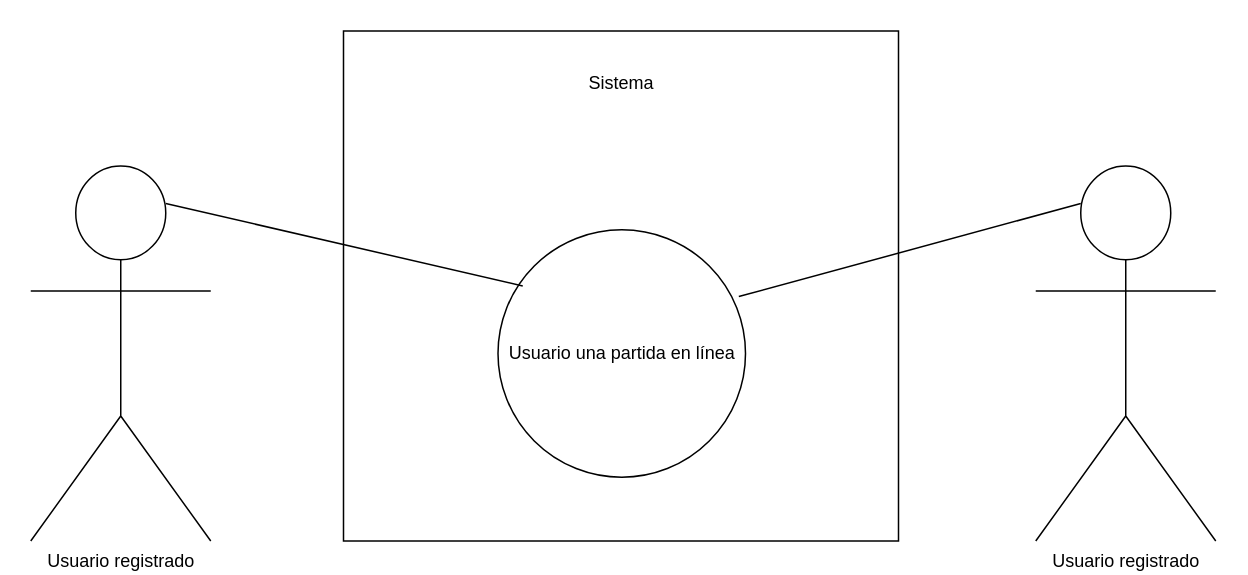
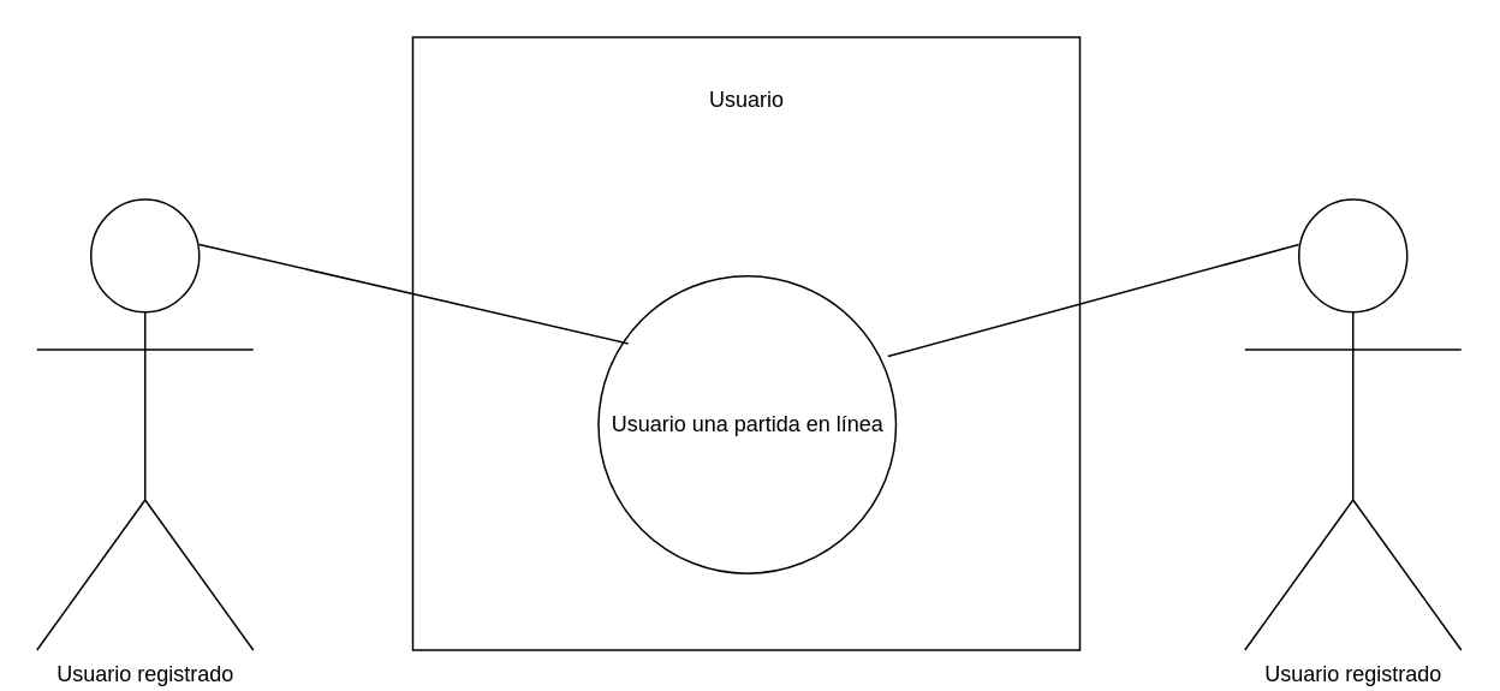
  <mxCell id="0" />
  <mxCell id="1" parent="0" />
  <mxCell id="2" value="Usuario registrado" style="shape=umlActor;verticalLabelPosition=bottom;verticalAlign=top;html=1;outlineConnect=0;" parent="1" vertex="1"><mxGeometry x="20" y="110" width="120" height="250" as="geometry" /></mxCell>
  <mxCell id="3" value="Usuario registrado" style="shape=umlActor;verticalLabelPosition=bottom;verticalAlign=top;html=1;outlineConnect=0;" parent="1" vertex="1"><mxGeometry x="690" y="110" width="120" height="250" as="geometry" /></mxCell>
  <mxCell id="4" value="" style="rounded=0;whiteSpace=wrap;html=1;" parent="1" vertex="1"><mxGeometry x="228.5" y="20" width="370" height="340" as="geometry" /></mxCell>
- <mxCell id="5" value="Sistema" style="text;html=1;strokeColor=none;fillColor=none;align=center;verticalAlign=middle;whiteSpace=wrap;rounded=0;" parent="1" vertex="1"><mxGeometry x="384" y="40" width="60" height="30" as="geometry" /></mxCell>
+ <mxCell id="5" value="Usuario" style="text;html=1;strokeColor=none;fillColor=none;align=center;verticalAlign=middle;whiteSpace=wrap;rounded=0;" parent="1" vertex="1"><mxGeometry x="384" y="40" width="60" height="30" as="geometry" /></mxCell>
  <mxCell id="6" value="Usuario una partida en línea" style="ellipse;whiteSpace=wrap;html=1;aspect=fixed;" parent="1" vertex="1"><mxGeometry x="331.5" y="152.5" width="165" height="165" as="geometry" /></mxCell>
  <mxCell id="7" value="" style="endArrow=none;html=1;rounded=0;exitX=0.1;exitY=0.227;exitDx=0;exitDy=0;exitPerimeter=0;entryX=0.75;entryY=0.1;entryDx=0;entryDy=0;entryPerimeter=0;" parent="1" source="6" target="2" edge="1"><mxGeometry width="50" height="50" relative="1" as="geometry"><mxPoint x="400" y="320" as="sourcePoint" /><mxPoint x="450" y="270" as="targetPoint" /></mxGeometry></mxCell>
  <mxCell id="8" value="" style="endArrow=none;html=1;rounded=0;exitX=0.25;exitY=0.1;exitDx=0;exitDy=0;exitPerimeter=0;entryX=0.973;entryY=0.27;entryDx=0;entryDy=0;entryPerimeter=0;" parent="1" source="3" target="6" edge="1"><mxGeometry width="50" height="50" relative="1" as="geometry"><mxPoint x="400" y="320" as="sourcePoint" /><mxPoint x="480" y="200" as="targetPoint" /></mxGeometry></mxCell>
